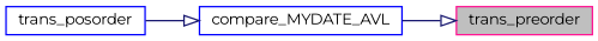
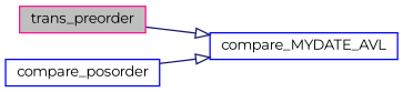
  digraph {
    fontname=Montserrat
    rankdir=LR
    node [color=blue fillcolor=white fontname=Montserrat fontsize=10 shape=record style=filled]
    edge [arrowhead=onormal color=midnightblue fontname=Montserrat fontsize=10 labelfontname=FreeSans labelfontsize=10 style=solid]
    n1 [color=deeppink fillcolor=grey75 fontcolor=black height=0.2 label=trans_preorder width=0.4]
    n2 [height=0.2 label=compare_MYDATE_AVL width=0.4]
-   n3 [height=0.2 label=trans_posorder width=0.4]
-   n2 -> n1
+   n3 [height=0.2 label=compare_posorder width=0.4]
+   n1 -> n2
    n3 -> n2
  }
